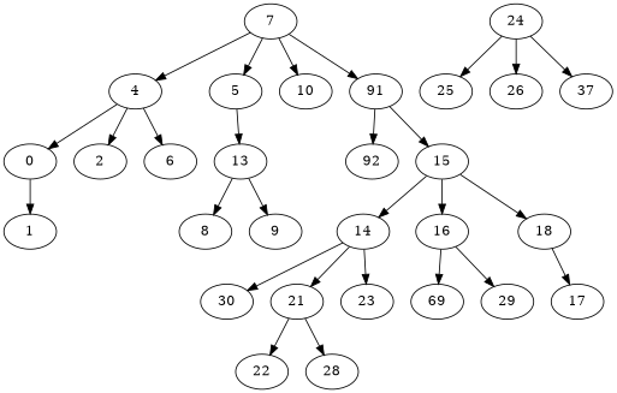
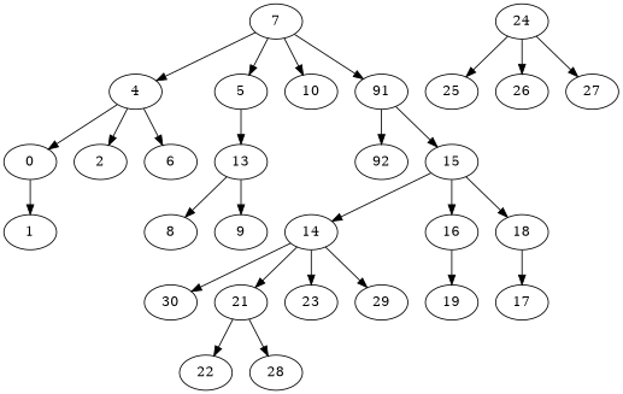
  digraph {
    7
    4
    5
    10
    n5 [label=91]
    0
    2
    6
    13
    n10 [label=92]
    15
    1
    8
    9
    14
    16
    18
    n18 [label=30]
    21
    23
-   19 [label=69]
+   19
    29
    17
    22
    28
    24
    25
    26
-   27 [label=37]
+   27
    7 -> 4
    7 -> 5
    7 -> 10
    7 -> n5
    4 -> 0
    4 -> 2
    4 -> 6
    5 -> 13
    n5 -> n10
    n5 -> 15
    0 -> 1
    13 -> 8
    13 -> 9
    15 -> 14
    15 -> 16
    15 -> 18
    14 -> n18
    14 -> 21
    14 -> 23
    16 -> 19
-   16 -> 29
+   14 -> 29
    18 -> 17
    21 -> 22
    21 -> 28
    24 -> 25
    24 -> 26
    24 -> 27
  }
